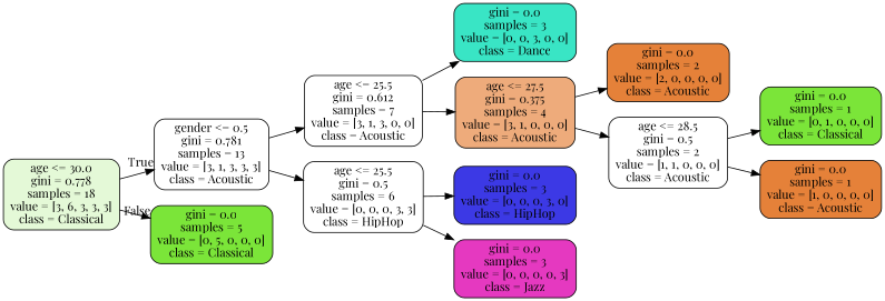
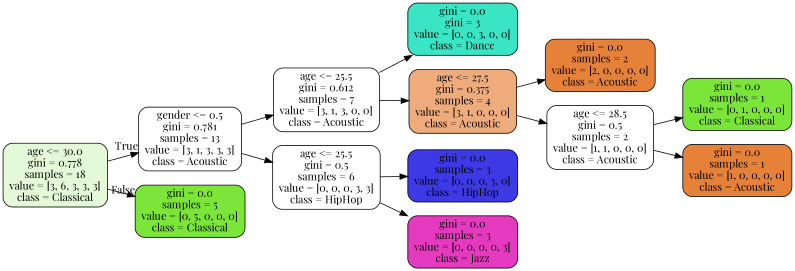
  digraph {
    rankdir=LR
    fontname="Playfair Display"
    node [color=black fillcolor="#e5813900" fontname="Playfair Display" shape=box style="filled, rounded"]
    edge [fontname="Playfair Display"]
    n1 [fillcolor="#7be53933" label="age <= 30.0\ngini = 0.778\nsamples = 18\nvalue = [3, 6, 3, 3, 3]\nclass = Classical"]
    n2 [label="gender <= 0.5\ngini = 0.781\nsamples = 13\nvalue = [3, 1, 3, 3, 3]\nclass = Acoustic"]
    n3 [fillcolor="#7be539ff" label="gini = 0.0\nsamples = 5\nvalue = [0, 5, 0, 0, 0]\nclass = Classical"]
    n4 [label="age <= 25.5\ngini = 0.612\nsamples = 7\nvalue = [3, 1, 3, 0, 0]\nclass = Acoustic"]
    n5 [fillcolor="#3c39e500" label="age <= 25.5\ngini = 0.5\nsamples = 6\nvalue = [0, 0, 0, 3, 3]\nclass = HipHop"]
-   n6 [fillcolor="#39e5c5ff" label="gini = 0.0\nsamples = 3\nvalue = [0, 0, 3, 0, 0]\nclass = Dance"]
+   n6 [fillcolor="#39e5c5ff" label="gini = 0.0\ngini = 3\nvalue = [0, 0, 3, 0, 0]\nclass = Dance"]
    n7 [fillcolor="#e58139aa" label="age <= 27.5\ngini = 0.375\nsamples = 4\nvalue = [3, 1, 0, 0, 0]\nclass = Acoustic"]
    n8 [fillcolor="#e58139ff" label="gini = 0.0\nsamples = 2\nvalue = [2, 0, 0, 0, 0]\nclass = Acoustic"]
    n9 [label="age <= 28.5\ngini = 0.5\nsamples = 2\nvalue = [1, 1, 0, 0, 0]\nclass = Acoustic"]
    n10 [fillcolor="#7be539ff" label="gini = 0.0\nsamples = 1\nvalue = [0, 1, 0, 0, 0]\nclass = Classical"]
    n11 [fillcolor="#e58139ff" label="gini = 0.0\nsamples = 1\nvalue = [1, 0, 0, 0, 0]\nclass = Acoustic"]
    n12 [fillcolor="#3c39e5ff" label="gini = 0.0\nsamples = 3\nvalue = [0, 0, 0, 3, 0]\nclass = HipHop"]
    n13 [fillcolor="#e539c0ff" label="gini = 0.0\nsamples = 3\nvalue = [0, 0, 0, 0, 3]\nclass = Jazz"]
    n1 -> n2 [headlabel=True labelangle=45 labeldistance=2.5]
    n1 -> n3 [headlabel=False labelangle=-45 labeldistance=2.5]
    n2 -> n4
    n2 -> n5
    n4 -> n6
    n4 -> n7
    n5 -> n12
    n5 -> n13
    n7 -> n8
    n7 -> n9
    n9 -> n10
    n9 -> n11
  }
